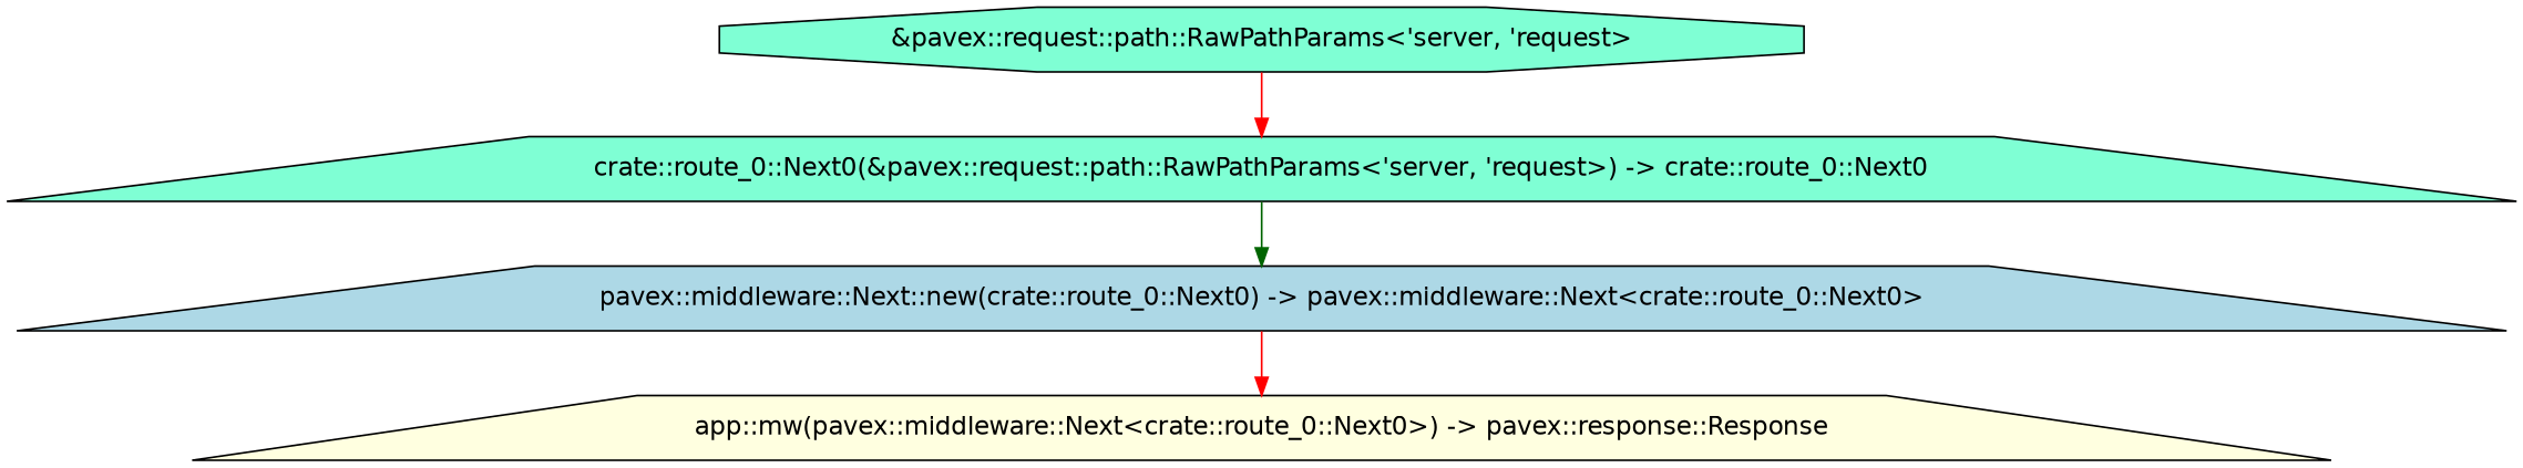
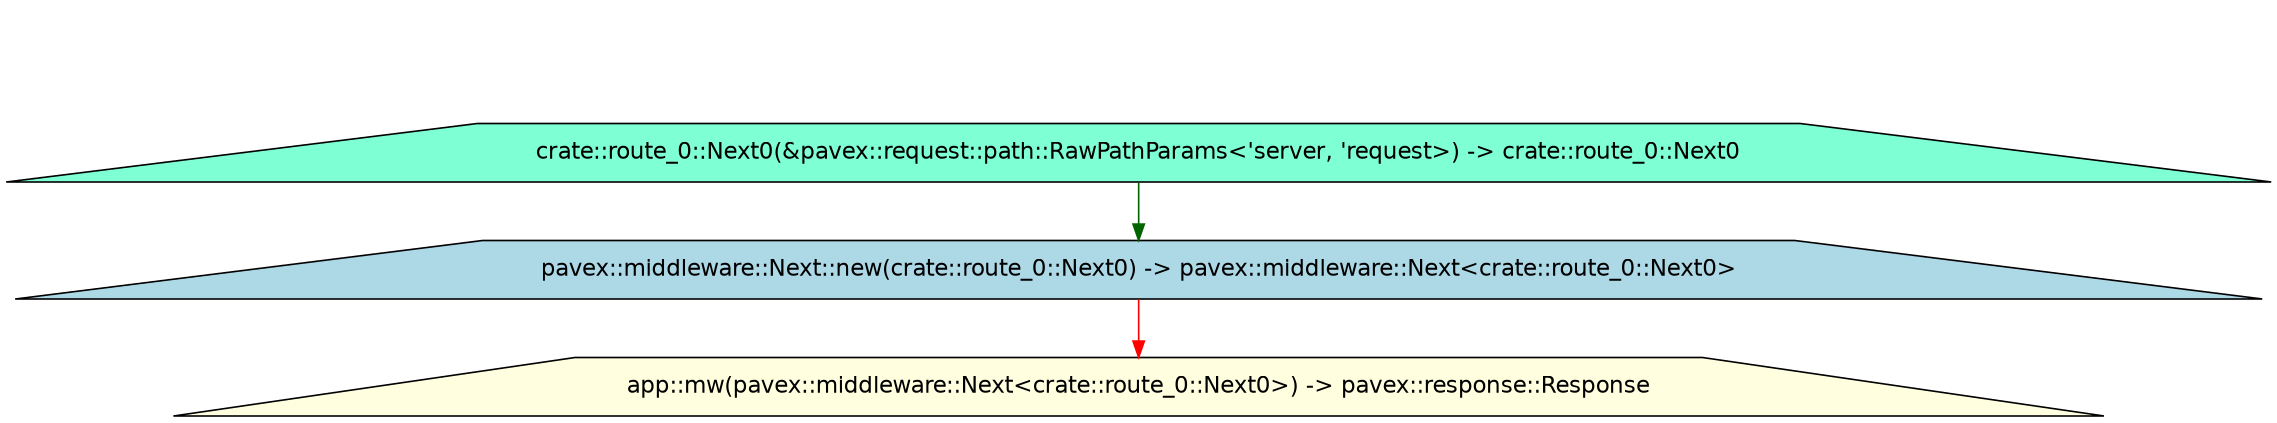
  digraph {
    fontname="DejaVu Sans"
    node [style=filled fillcolor=aquamarine shape=trapezium fontname="DejaVu Sans"]
    edge [color=red fontname="DejaVu Sans"]
    n1 [label="app::mw(pavex::middleware::Next<crate::route_0::Next0>) -> pavex::response::Response" fillcolor=lightyellow]
    n2 [label="pavex::middleware::Next::new(crate::route_0::Next0) -> pavex::middleware::Next<crate::route_0::Next0>" fillcolor=lightblue]
    n3 [label="crate::route_0::Next0(&pavex::request::path::RawPathParams<'server, 'request>) -> crate::route_0::Next0"]
-   n4 [label="&pavex::request::path::RawPathParams<'server, 'request>" shape=octagon]
    n2 -> n1
    n3 -> n2 [color=darkgreen]
-   n4 -> n3
  }
